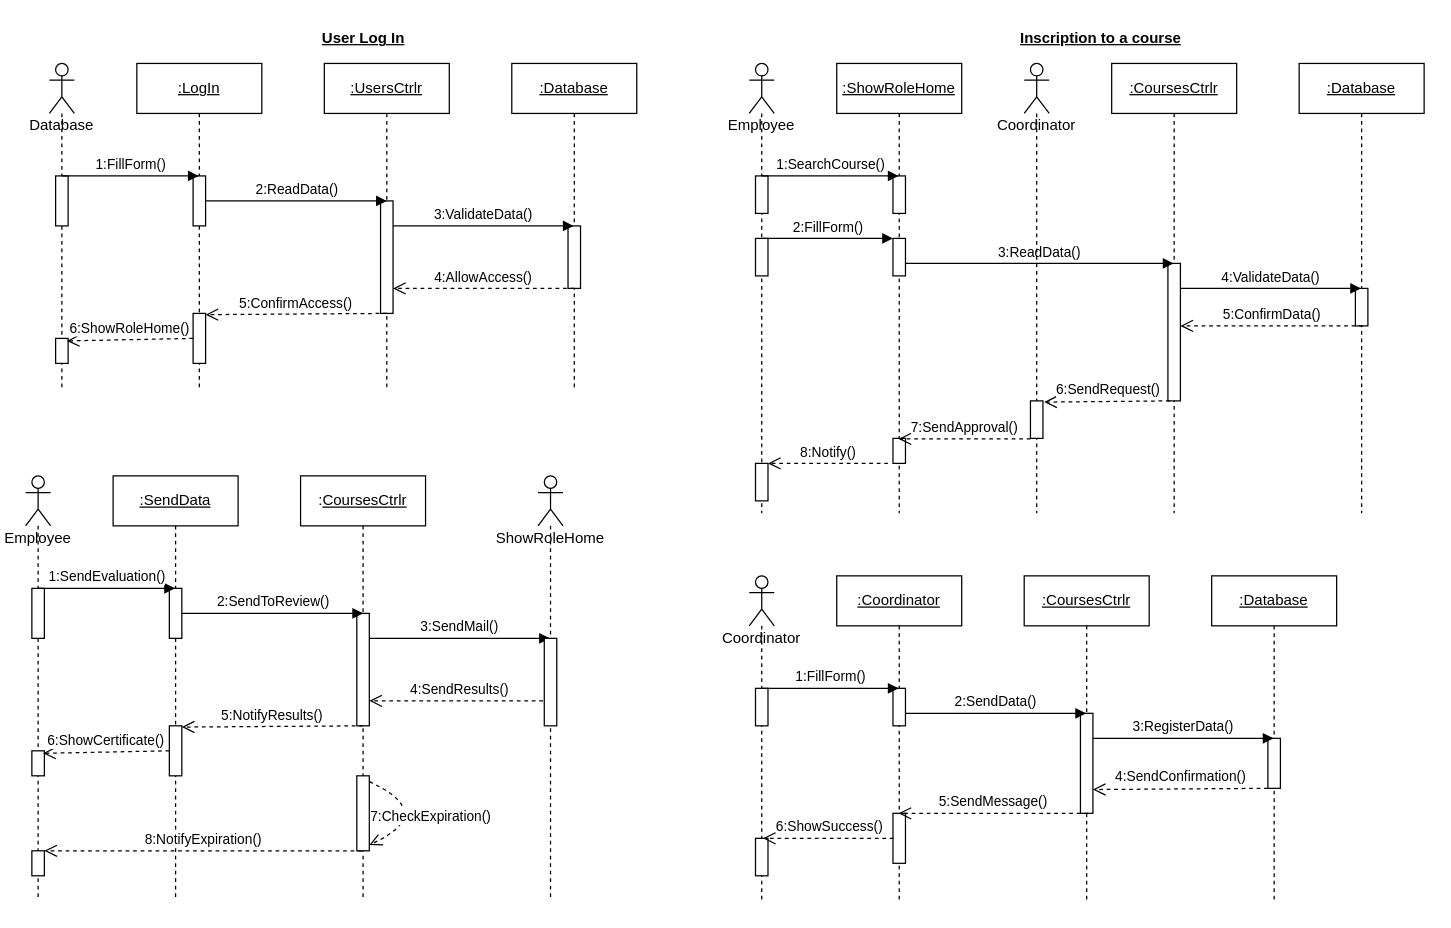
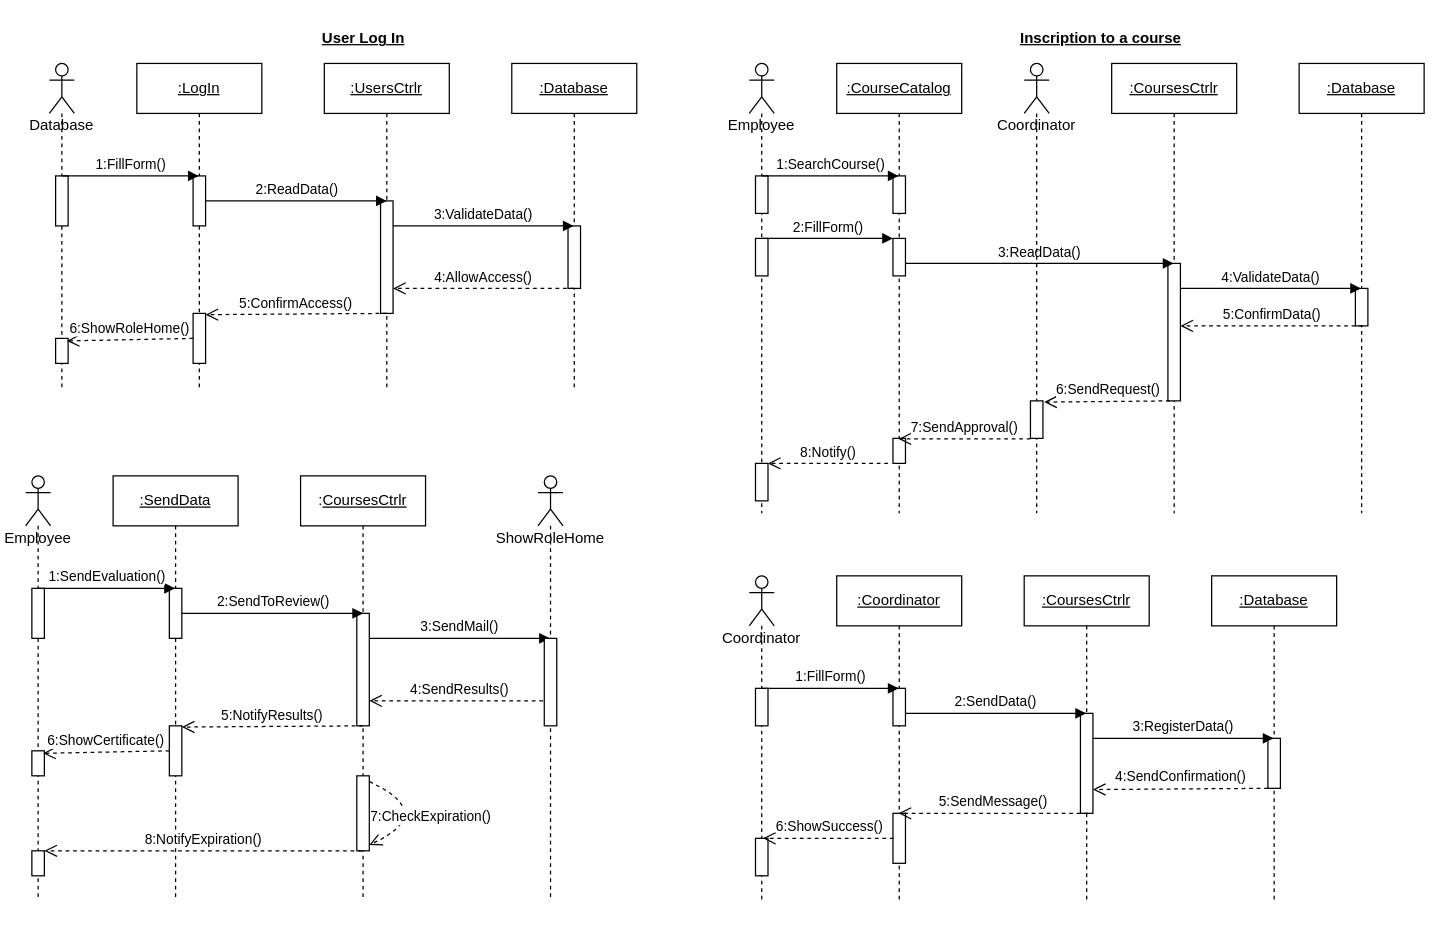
  <mxCell id="0" />
  <mxCell id="1" parent="0" />
  <mxCell id="2" value="Database" style="shape=umlLifeline;participant=umlActor;perimeter=lifelinePerimeter;whiteSpace=wrap;html=1;container=1;collapsible=0;recursiveResize=0;verticalAlign=top;spacingTop=36;outlineConnect=0;" parent="1" vertex="1"><mxGeometry x="39" y="50" width="20" height="260" as="geometry" /></mxCell>
  <mxCell id="3" value="" style="html=1;points=[];perimeter=orthogonalPerimeter;" parent="2" vertex="1"><mxGeometry x="5" y="90" width="10" height="40" as="geometry" /></mxCell>
  <mxCell id="4" value="" style="html=1;points=[];perimeter=orthogonalPerimeter;" parent="2" vertex="1"><mxGeometry x="5" y="220" width="10" height="20" as="geometry" /></mxCell>
  <mxCell id="5" value="&lt;u&gt;:LogIn&lt;/u&gt;" style="shape=umlLifeline;perimeter=lifelinePerimeter;whiteSpace=wrap;html=1;container=1;collapsible=0;recursiveResize=0;outlineConnect=0;" parent="1" vertex="1"><mxGeometry x="109" y="50" width="100" height="260" as="geometry" /></mxCell>
  <mxCell id="6" value="" style="html=1;points=[];perimeter=orthogonalPerimeter;" parent="5" vertex="1"><mxGeometry x="45" y="90" width="10" height="40" as="geometry" /></mxCell>
  <mxCell id="7" value="" style="html=1;points=[];perimeter=orthogonalPerimeter;" parent="5" vertex="1"><mxGeometry x="45" y="200" width="10" height="40" as="geometry" /></mxCell>
  <mxCell id="8" value="&lt;u&gt;:UsersCtrlr&lt;/u&gt;" style="shape=umlLifeline;perimeter=lifelinePerimeter;whiteSpace=wrap;html=1;container=1;collapsible=0;recursiveResize=0;outlineConnect=0;" parent="1" vertex="1"><mxGeometry x="259" y="50" width="100" height="260" as="geometry" /></mxCell>
  <mxCell id="9" value="" style="html=1;points=[];perimeter=orthogonalPerimeter;" parent="8" vertex="1"><mxGeometry x="45" y="110" width="10" height="90" as="geometry" /></mxCell>
  <mxCell id="10" value="&lt;u&gt;:Database&lt;/u&gt;" style="shape=umlLifeline;perimeter=lifelinePerimeter;whiteSpace=wrap;html=1;container=1;collapsible=0;recursiveResize=0;outlineConnect=0;" parent="1" vertex="1"><mxGeometry x="409" y="50" width="100" height="260" as="geometry" /></mxCell>
  <mxCell id="11" value="" style="html=1;points=[];perimeter=orthogonalPerimeter;" parent="10" vertex="1"><mxGeometry x="45" y="130" width="10" height="50" as="geometry" /></mxCell>
  <mxCell id="12" value="1:FillForm()" style="html=1;verticalAlign=bottom;endArrow=block;" parent="1" edge="1"><mxGeometry width="80" relative="1" as="geometry"><mxPoint x="49" y="140" as="sourcePoint" /><mxPoint x="158.5" y="140" as="targetPoint" /></mxGeometry></mxCell>
  <mxCell id="13" value="2:ReadData()" style="html=1;verticalAlign=bottom;endArrow=block;entryX=0.5;entryY=0;entryDx=0;entryDy=0;entryPerimeter=0;" parent="1" target="9" edge="1"><mxGeometry width="80" relative="1" as="geometry"><mxPoint x="164" y="160" as="sourcePoint" /><mxPoint x="299" y="160" as="targetPoint" /></mxGeometry></mxCell>
  <mxCell id="14" value="3:ValidateData()" style="html=1;verticalAlign=bottom;endArrow=block;" parent="1" target="10" edge="1"><mxGeometry width="80" relative="1" as="geometry"><mxPoint x="314" y="180" as="sourcePoint" /><mxPoint x="394" y="180" as="targetPoint" /></mxGeometry></mxCell>
  <mxCell id="15" value="4:AllowAccess()" style="html=1;verticalAlign=bottom;endArrow=open;dashed=1;endSize=8;" parent="1" target="9" edge="1"><mxGeometry relative="1" as="geometry"><mxPoint x="459" y="230" as="sourcePoint" /><mxPoint x="379" y="230" as="targetPoint" /></mxGeometry></mxCell>
  <mxCell id="16" value="5:ConfirmAccess()" style="html=1;verticalAlign=bottom;endArrow=open;dashed=1;endSize=8;entryX=1;entryY=0.025;entryDx=0;entryDy=0;entryPerimeter=0;" parent="1" target="7" edge="1"><mxGeometry relative="1" as="geometry"><mxPoint x="309" y="250" as="sourcePoint" /><mxPoint x="229" y="250" as="targetPoint" /></mxGeometry></mxCell>
  <mxCell id="17" value="6:ShowRoleHome()" style="html=1;verticalAlign=bottom;endArrow=open;dashed=1;endSize=8;entryX=0.9;entryY=0.1;entryDx=0;entryDy=0;entryPerimeter=0;" parent="1" target="4" edge="1"><mxGeometry relative="1" as="geometry"><mxPoint x="154" y="270" as="sourcePoint" /><mxPoint x="74" y="270" as="targetPoint" /></mxGeometry></mxCell>
  <mxCell id="18" value="&lt;b&gt;&lt;u&gt;User Log In&lt;/u&gt;&lt;/b&gt;" style="text;html=1;align=center;verticalAlign=middle;resizable=0;points=[];autosize=1;" parent="1" vertex="1"><mxGeometry x="250" y="20" width="80" height="20" as="geometry" /></mxCell>
  <mxCell id="19" value="Employee" style="shape=umlLifeline;participant=umlActor;perimeter=lifelinePerimeter;whiteSpace=wrap;html=1;container=1;collapsible=0;recursiveResize=0;verticalAlign=top;spacingTop=36;outlineConnect=0;" parent="1" vertex="1"><mxGeometry x="599" y="50" width="20" height="360" as="geometry" /></mxCell>
  <mxCell id="20" value="" style="html=1;points=[];perimeter=orthogonalPerimeter;" parent="19" vertex="1"><mxGeometry x="5" y="90" width="10" height="30" as="geometry" /></mxCell>
  <mxCell id="21" value="" style="html=1;points=[];perimeter=orthogonalPerimeter;" parent="19" vertex="1"><mxGeometry x="5" y="140" width="10" height="30" as="geometry" /></mxCell>
  <mxCell id="22" value="" style="html=1;points=[];perimeter=orthogonalPerimeter;" parent="19" vertex="1"><mxGeometry x="5" y="320" width="10" height="30" as="geometry" /></mxCell>
- <mxCell id="23" value="&lt;u&gt;:ShowRoleHome&lt;/u&gt;" style="shape=umlLifeline;perimeter=lifelinePerimeter;whiteSpace=wrap;html=1;container=1;collapsible=0;recursiveResize=0;outlineConnect=0;" parent="1" vertex="1"><mxGeometry x="669" y="50" width="100" height="360" as="geometry" /></mxCell>
+ <mxCell id="23" value="&lt;u&gt;:CourseCatalog&lt;/u&gt;" style="shape=umlLifeline;perimeter=lifelinePerimeter;whiteSpace=wrap;html=1;container=1;collapsible=0;recursiveResize=0;outlineConnect=0;" parent="1" vertex="1"><mxGeometry x="669" y="50" width="100" height="360" as="geometry" /></mxCell>
  <mxCell id="24" value="" style="html=1;points=[];perimeter=orthogonalPerimeter;" parent="23" vertex="1"><mxGeometry x="45" y="90" width="10" height="30" as="geometry" /></mxCell>
  <mxCell id="25" value="" style="html=1;points=[];perimeter=orthogonalPerimeter;" parent="23" vertex="1"><mxGeometry x="45" y="140" width="10" height="30" as="geometry" /></mxCell>
  <mxCell id="26" value="" style="html=1;points=[];perimeter=orthogonalPerimeter;" parent="23" vertex="1"><mxGeometry x="45" y="300" width="10" height="20" as="geometry" /></mxCell>
  <mxCell id="27" value="&lt;u&gt;:CoursesCtrlr&lt;/u&gt;" style="shape=umlLifeline;perimeter=lifelinePerimeter;whiteSpace=wrap;html=1;container=1;collapsible=0;recursiveResize=0;outlineConnect=0;" parent="1" vertex="1"><mxGeometry x="889" y="50" width="100" height="360" as="geometry" /></mxCell>
  <mxCell id="28" value="" style="html=1;points=[];perimeter=orthogonalPerimeter;" parent="27" vertex="1"><mxGeometry x="45" y="160" width="10" height="110" as="geometry" /></mxCell>
  <mxCell id="29" value="&lt;u&gt;:Database&lt;/u&gt;" style="shape=umlLifeline;perimeter=lifelinePerimeter;whiteSpace=wrap;html=1;container=1;collapsible=0;recursiveResize=0;outlineConnect=0;" parent="1" vertex="1"><mxGeometry x="1039" y="50" width="100" height="360" as="geometry" /></mxCell>
  <mxCell id="30" value="" style="html=1;points=[];perimeter=orthogonalPerimeter;" parent="29" vertex="1"><mxGeometry x="45" y="180" width="10" height="30" as="geometry" /></mxCell>
  <mxCell id="31" value="1:SearchCourse()" style="html=1;verticalAlign=bottom;endArrow=block;" parent="1" edge="1"><mxGeometry width="80" relative="1" as="geometry"><mxPoint x="609" y="140" as="sourcePoint" /><mxPoint x="718.5" y="140" as="targetPoint" /></mxGeometry></mxCell>
  <mxCell id="32" value="&lt;b&gt;&lt;u&gt;Inscription to a course&lt;/u&gt;&lt;/b&gt;" style="text;html=1;align=center;verticalAlign=middle;resizable=0;points=[];autosize=1;" parent="1" vertex="1"><mxGeometry x="810" y="20" width="140" height="20" as="geometry" /></mxCell>
  <mxCell id="33" value="2:FillForm()" style="html=1;verticalAlign=bottom;endArrow=block;" parent="1" target="25" edge="1"><mxGeometry width="80" relative="1" as="geometry"><mxPoint x="610" y="190" as="sourcePoint" /><mxPoint x="690" y="190" as="targetPoint" /></mxGeometry></mxCell>
  <mxCell id="34" value="3:ReadData()" style="html=1;verticalAlign=bottom;endArrow=block;" parent="1" target="27" edge="1"><mxGeometry width="80" relative="1" as="geometry"><mxPoint x="724" y="210" as="sourcePoint" /><mxPoint x="804" y="210" as="targetPoint" /></mxGeometry></mxCell>
  <mxCell id="35" value="4:ValidateData()" style="html=1;verticalAlign=bottom;endArrow=block;" parent="1" target="29" edge="1"><mxGeometry width="80" relative="1" as="geometry"><mxPoint x="944" y="230" as="sourcePoint" /><mxPoint x="1024" y="230" as="targetPoint" /></mxGeometry></mxCell>
  <mxCell id="36" value="5:ConfirmData()" style="html=1;verticalAlign=bottom;endArrow=open;dashed=1;endSize=8;" parent="1" target="28" edge="1"><mxGeometry relative="1" as="geometry"><mxPoint x="1090" y="260" as="sourcePoint" /><mxPoint x="970" y="260" as="targetPoint" /></mxGeometry></mxCell>
  <mxCell id="37" value="7:SendApproval()" style="html=1;verticalAlign=bottom;endArrow=open;dashed=1;endSize=8;exitX=0;exitY=1.014;exitDx=0;exitDy=0;exitPerimeter=0;" parent="1" source="75" target="23" edge="1"><mxGeometry relative="1" as="geometry"><mxPoint x="860" y="350" as="sourcePoint" /><mxPoint x="780" y="350" as="targetPoint" /></mxGeometry></mxCell>
  <mxCell id="38" value="8:Notify()" style="html=1;verticalAlign=bottom;endArrow=open;dashed=1;endSize=8;entryX=1;entryY=0;entryDx=0;entryDy=0;entryPerimeter=0;" parent="1" target="22" edge="1"><mxGeometry relative="1" as="geometry"><mxPoint x="710" y="370" as="sourcePoint" /><mxPoint x="630" y="370" as="targetPoint" /></mxGeometry></mxCell>
  <mxCell id="39" value="Employee" style="shape=umlLifeline;participant=umlActor;perimeter=lifelinePerimeter;whiteSpace=wrap;html=1;container=1;collapsible=0;recursiveResize=0;verticalAlign=top;spacingTop=36;outlineConnect=0;" parent="1" vertex="1"><mxGeometry x="20" y="380" width="20" height="340" as="geometry" /></mxCell>
  <mxCell id="40" value="" style="html=1;points=[];perimeter=orthogonalPerimeter;" parent="39" vertex="1"><mxGeometry x="5" y="90" width="10" height="40" as="geometry" /></mxCell>
  <mxCell id="41" value="" style="html=1;points=[];perimeter=orthogonalPerimeter;" parent="39" vertex="1"><mxGeometry x="5" y="220" width="10" height="20" as="geometry" /></mxCell>
  <mxCell id="42" value="" style="html=1;points=[];perimeter=orthogonalPerimeter;" parent="39" vertex="1"><mxGeometry x="5" y="300" width="10" height="20" as="geometry" /></mxCell>
  <mxCell id="43" value="&lt;u&gt;:SendData&lt;/u&gt;" style="shape=umlLifeline;perimeter=lifelinePerimeter;whiteSpace=wrap;html=1;container=1;collapsible=0;recursiveResize=0;outlineConnect=0;" parent="1" vertex="1"><mxGeometry x="90" y="380" width="100" height="340" as="geometry" /></mxCell>
  <mxCell id="44" value="" style="html=1;points=[];perimeter=orthogonalPerimeter;" parent="43" vertex="1"><mxGeometry x="45" y="90" width="10" height="40" as="geometry" /></mxCell>
  <mxCell id="45" value="" style="html=1;points=[];perimeter=orthogonalPerimeter;" parent="43" vertex="1"><mxGeometry x="45" y="200" width="10" height="40" as="geometry" /></mxCell>
  <mxCell id="46" value=":&lt;u&gt;CoursesCtrlr&lt;/u&gt;" style="shape=umlLifeline;perimeter=lifelinePerimeter;whiteSpace=wrap;html=1;container=1;collapsible=0;recursiveResize=0;outlineConnect=0;" parent="1" vertex="1"><mxGeometry x="240" y="380" width="100" height="340" as="geometry" /></mxCell>
  <mxCell id="47" value="" style="html=1;points=[];perimeter=orthogonalPerimeter;" parent="46" vertex="1"><mxGeometry x="45" y="110" width="10" height="90" as="geometry" /></mxCell>
  <mxCell id="48" value="" style="html=1;points=[];perimeter=orthogonalPerimeter;" parent="46" vertex="1"><mxGeometry x="45" y="240" width="10" height="60" as="geometry" /></mxCell>
  <mxCell id="49" value="7:CheckExpiration()" style="html=1;verticalAlign=bottom;endArrow=open;dashed=1;endSize=8;edgeStyle=orthogonalEdgeStyle;curved=1;entryX=1;entryY=0.922;entryDx=0;entryDy=0;entryPerimeter=0;exitX=1;exitY=0.078;exitDx=0;exitDy=0;exitPerimeter=0;" parent="46" source="48" target="48" edge="1"><mxGeometry x="0.168" y="8" relative="1" as="geometry"><mxPoint x="150" y="280" as="sourcePoint" /><mxPoint x="70" y="280" as="targetPoint" /><Array as="points"><mxPoint x="110" y="270" /></Array><mxPoint as="offset" /></mxGeometry></mxCell>
  <mxCell id="50" value="1:SendEvaluation()" style="html=1;verticalAlign=bottom;endArrow=block;" parent="1" edge="1"><mxGeometry width="80" relative="1" as="geometry"><mxPoint x="30" y="470" as="sourcePoint" /><mxPoint x="139.5" y="470" as="targetPoint" /></mxGeometry></mxCell>
  <mxCell id="51" value="2:SendToReview()" style="html=1;verticalAlign=bottom;endArrow=block;entryX=0.5;entryY=0;entryDx=0;entryDy=0;entryPerimeter=0;" parent="1" target="47" edge="1"><mxGeometry width="80" relative="1" as="geometry"><mxPoint x="145" y="490" as="sourcePoint" /><mxPoint x="280" y="490" as="targetPoint" /></mxGeometry></mxCell>
  <mxCell id="52" value="3:SendMail()" style="html=1;verticalAlign=bottom;endArrow=block;" parent="1" edge="1"><mxGeometry width="80" relative="1" as="geometry"><mxPoint x="295" y="510" as="sourcePoint" /><mxPoint x="439.5" y="510" as="targetPoint" /></mxGeometry></mxCell>
  <mxCell id="53" value="4:SendResults()" style="html=1;verticalAlign=bottom;endArrow=open;dashed=1;endSize=8;" parent="1" target="47" edge="1"><mxGeometry relative="1" as="geometry"><mxPoint x="440" y="560" as="sourcePoint" /><mxPoint x="360" y="560" as="targetPoint" /></mxGeometry></mxCell>
  <mxCell id="54" value="5:NotifyResults()" style="html=1;verticalAlign=bottom;endArrow=open;dashed=1;endSize=8;entryX=1;entryY=0.025;entryDx=0;entryDy=0;entryPerimeter=0;" parent="1" target="45" edge="1"><mxGeometry relative="1" as="geometry"><mxPoint x="290" y="580" as="sourcePoint" /><mxPoint x="210" y="580" as="targetPoint" /></mxGeometry></mxCell>
  <mxCell id="55" value="6:ShowCertificate()" style="html=1;verticalAlign=bottom;endArrow=open;dashed=1;endSize=8;entryX=0.9;entryY=0.1;entryDx=0;entryDy=0;entryPerimeter=0;" parent="1" target="41" edge="1"><mxGeometry relative="1" as="geometry"><mxPoint x="135" y="600" as="sourcePoint" /><mxPoint x="55" y="600" as="targetPoint" /></mxGeometry></mxCell>
  <mxCell id="56" value="ShowRoleHome" style="shape=umlLifeline;participant=umlActor;perimeter=lifelinePerimeter;whiteSpace=wrap;html=1;container=1;collapsible=0;recursiveResize=0;verticalAlign=top;spacingTop=36;outlineConnect=0;" parent="1" vertex="1"><mxGeometry x="430" y="380" width="20" height="340" as="geometry" /></mxCell>
  <mxCell id="57" value="" style="html=1;points=[];perimeter=orthogonalPerimeter;" parent="56" vertex="1"><mxGeometry x="5" y="130" width="10" height="70" as="geometry" /></mxCell>
  <mxCell id="58" value="Coordinator" style="shape=umlLifeline;participant=umlActor;perimeter=lifelinePerimeter;whiteSpace=wrap;html=1;container=1;collapsible=0;recursiveResize=0;verticalAlign=top;spacingTop=36;outlineConnect=0;" parent="1" vertex="1"><mxGeometry x="599" y="460" width="20" height="260" as="geometry" /></mxCell>
  <mxCell id="59" value="" style="html=1;points=[];perimeter=orthogonalPerimeter;" parent="58" vertex="1"><mxGeometry x="5" y="90" width="10" height="30" as="geometry" /></mxCell>
  <mxCell id="60" value="" style="html=1;points=[];perimeter=orthogonalPerimeter;" parent="58" vertex="1"><mxGeometry x="5" y="210" width="10" height="30" as="geometry" /></mxCell>
  <mxCell id="61" value="&lt;u&gt;:Coordinator&lt;/u&gt;" style="shape=umlLifeline;perimeter=lifelinePerimeter;whiteSpace=wrap;html=1;container=1;collapsible=0;recursiveResize=0;outlineConnect=0;" parent="1" vertex="1"><mxGeometry x="669" y="460" width="100" height="260" as="geometry" /></mxCell>
  <mxCell id="62" value="" style="html=1;points=[];perimeter=orthogonalPerimeter;" parent="61" vertex="1"><mxGeometry x="45" y="90" width="10" height="30" as="geometry" /></mxCell>
  <mxCell id="63" value="" style="html=1;points=[];perimeter=orthogonalPerimeter;" parent="61" vertex="1"><mxGeometry x="45" y="190" width="10" height="40" as="geometry" /></mxCell>
  <mxCell id="64" value="&lt;u&gt;:CoursesCtrlr&lt;/u&gt;" style="shape=umlLifeline;perimeter=lifelinePerimeter;whiteSpace=wrap;html=1;container=1;collapsible=0;recursiveResize=0;outlineConnect=0;" parent="1" vertex="1"><mxGeometry x="819" y="460" width="100" height="260" as="geometry" /></mxCell>
  <mxCell id="65" value="" style="html=1;points=[];perimeter=orthogonalPerimeter;" parent="64" vertex="1"><mxGeometry x="45" y="110" width="10" height="80" as="geometry" /></mxCell>
  <mxCell id="66" value="&lt;u&gt;:Database&lt;/u&gt;" style="shape=umlLifeline;perimeter=lifelinePerimeter;whiteSpace=wrap;html=1;container=1;collapsible=0;recursiveResize=0;outlineConnect=0;" parent="1" vertex="1"><mxGeometry x="969" y="460" width="100" height="260" as="geometry" /></mxCell>
  <mxCell id="67" value="" style="html=1;points=[];perimeter=orthogonalPerimeter;" parent="66" vertex="1"><mxGeometry x="45" y="130" width="10" height="40" as="geometry" /></mxCell>
  <mxCell id="68" value="1:FillForm()" style="html=1;verticalAlign=bottom;endArrow=block;" parent="1" edge="1"><mxGeometry width="80" relative="1" as="geometry"><mxPoint x="609" y="550" as="sourcePoint" /><mxPoint x="718.5" y="550" as="targetPoint" /></mxGeometry></mxCell>
  <mxCell id="69" value="2:SendData()" style="html=1;verticalAlign=bottom;endArrow=block;" parent="1" edge="1"><mxGeometry width="80" relative="1" as="geometry"><mxPoint x="724" y="570" as="sourcePoint" /><mxPoint x="868.5" y="570" as="targetPoint" /></mxGeometry></mxCell>
  <mxCell id="70" value="3:RegisterData()" style="html=1;verticalAlign=bottom;endArrow=block;" parent="1" target="66" edge="1"><mxGeometry width="80" relative="1" as="geometry"><mxPoint x="874" y="590" as="sourcePoint" /><mxPoint x="954" y="590" as="targetPoint" /></mxGeometry></mxCell>
  <mxCell id="71" value="4:SendConfirmation()" style="html=1;verticalAlign=bottom;endArrow=open;dashed=1;endSize=8;entryX=1;entryY=0.41;entryDx=0;entryDy=0;entryPerimeter=0;" parent="1" edge="1"><mxGeometry relative="1" as="geometry"><mxPoint x="1014" y="630" as="sourcePoint" /><mxPoint x="874" y="631" as="targetPoint" /></mxGeometry></mxCell>
  <mxCell id="72" value="5:SendMessage()" style="html=1;verticalAlign=bottom;endArrow=open;dashed=1;endSize=8;" parent="1" target="61" edge="1"><mxGeometry relative="1" as="geometry"><mxPoint x="870" y="650" as="sourcePoint" /><mxPoint x="790" y="650" as="targetPoint" /></mxGeometry></mxCell>
  <mxCell id="73" value="6:ShowSuccess()" style="html=1;verticalAlign=bottom;endArrow=open;dashed=1;endSize=8;" parent="1" edge="1"><mxGeometry relative="1" as="geometry"><mxPoint x="714.5" y="670" as="sourcePoint" /><mxPoint x="610" y="670" as="targetPoint" /></mxGeometry></mxCell>
  <mxCell id="74" value="Coordinator" style="shape=umlLifeline;participant=umlActor;perimeter=lifelinePerimeter;whiteSpace=wrap;html=1;container=1;collapsible=0;recursiveResize=0;verticalAlign=top;spacingTop=36;outlineConnect=0;" parent="1" vertex="1"><mxGeometry x="819" y="50" width="20" height="360" as="geometry" /></mxCell>
  <mxCell id="75" value="" style="html=1;points=[];perimeter=orthogonalPerimeter;" parent="74" vertex="1"><mxGeometry x="5" y="270" width="10" height="30" as="geometry" /></mxCell>
  <mxCell id="76" value="6:SendRequest()" style="html=1;verticalAlign=bottom;endArrow=open;dashed=1;endSize=8;exitX=0;exitY=1.014;exitDx=0;exitDy=0;exitPerimeter=0;entryX=1.1;entryY=0.033;entryDx=0;entryDy=0;entryPerimeter=0;" parent="1" target="75" edge="1"><mxGeometry relative="1" as="geometry"><mxPoint x="935.5" y="320" as="sourcePoint" /><mxPoint x="830" y="320" as="targetPoint" /></mxGeometry></mxCell>
  <mxCell id="77" value="8:NotifyExpiration()" style="html=1;verticalAlign=bottom;endArrow=open;dashed=1;endSize=8;entryX=1;entryY=0;entryDx=0;entryDy=0;entryPerimeter=0;" parent="1" target="42" edge="1"><mxGeometry relative="1" as="geometry"><mxPoint x="289" y="680" as="sourcePoint" /><mxPoint x="50" y="679" as="targetPoint" /></mxGeometry></mxCell>
